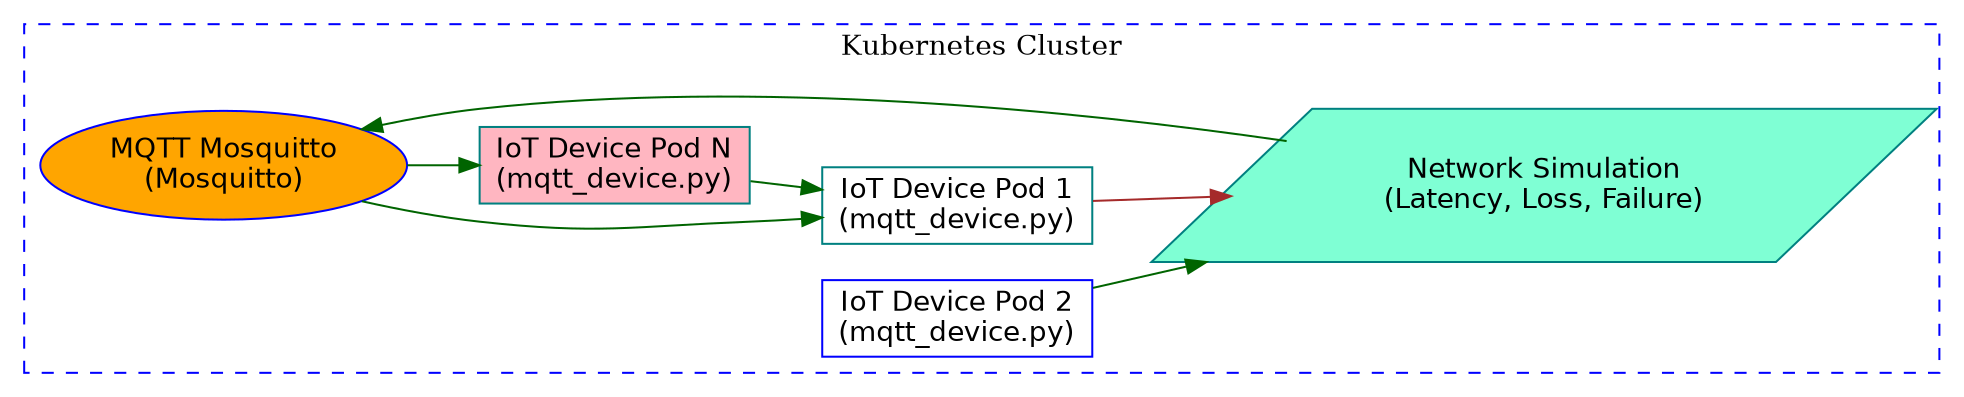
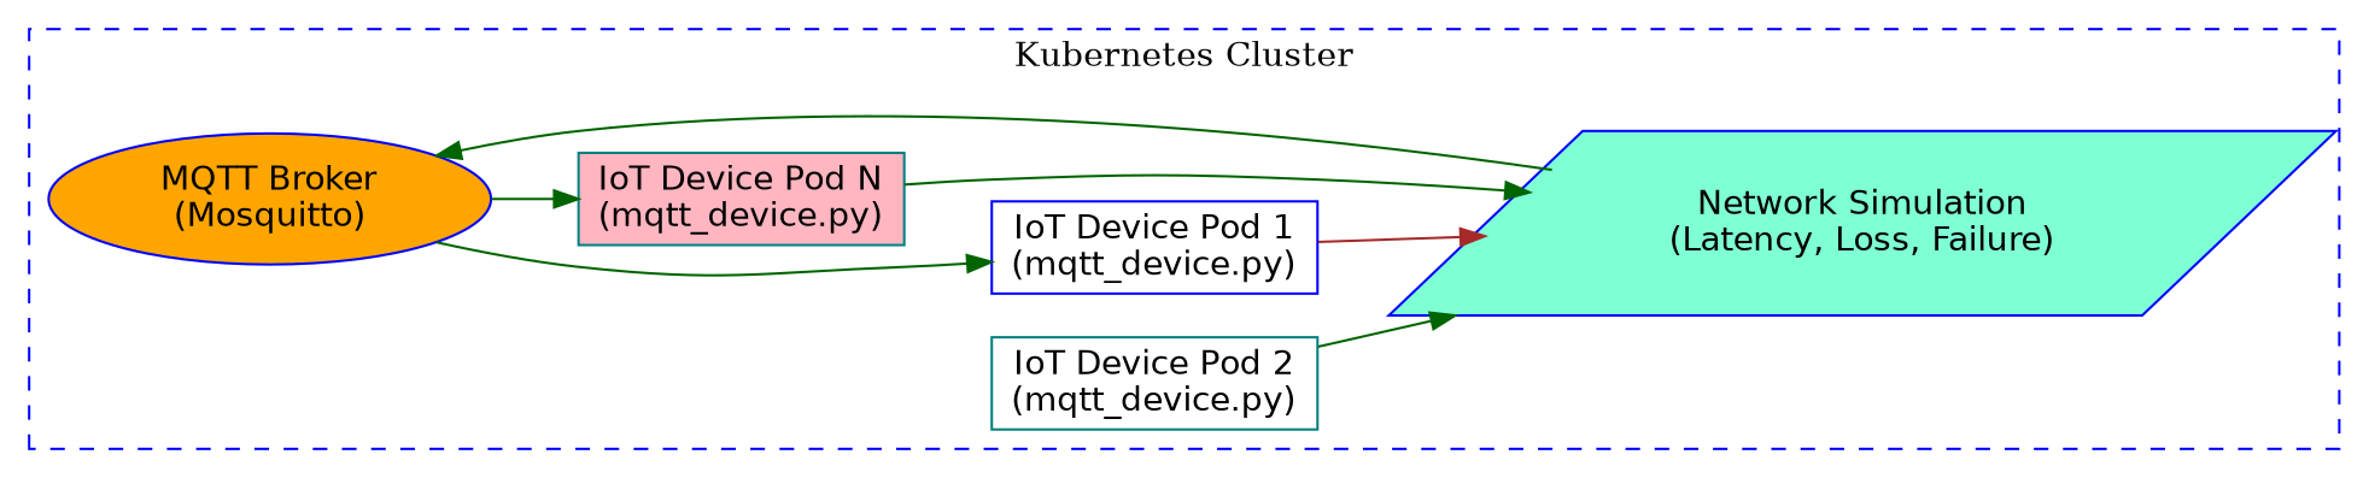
  digraph {
    rankdir=LR
    node [color=teal fillcolor=white fontname=Helvetica shape=box style=filled]
    edge [color=darkgreen]
-   n1 [color=blue fillcolor=orange label="MQTT Mosquitto\n(Mosquitto)" shape=ellipse]
-   n2 [label="IoT Device Pod 1\n(mqtt_device.py)"]
-   n3 [color=blue label="IoT Device Pod 2\n(mqtt_device.py)"]
+   n1 [color=blue fillcolor=orange label="MQTT Broker\n(Mosquitto)" shape=ellipse]
+   n2 [color=blue label="IoT Device Pod 1\n(mqtt_device.py)"]
+   n3 [label="IoT Device Pod 2\n(mqtt_device.py)"]
    n4 [fillcolor=lightpink label="IoT Device Pod N\n(mqtt_device.py)"]
-   n5 [fillcolor=aquamarine label="Network Simulation\n(Latency, Loss, Failure)" shape=parallelogram]
+   n5 [color=blue fillcolor=aquamarine label="Network Simulation\n(Latency, Loss, Failure)" shape=parallelogram]
    subgraph cluster_1 {
      color=blue
      label="Kubernetes Cluster"
      style=dashed
      n1
      n2
      n3
      n4
      n5
    }
    n1 -> n2
    n1 -> n4
    n2 -> n5 [color=brown]
    n3 -> n5
-   n4 -> n2
+   n4 -> n5
    n5 -> n1
  }
